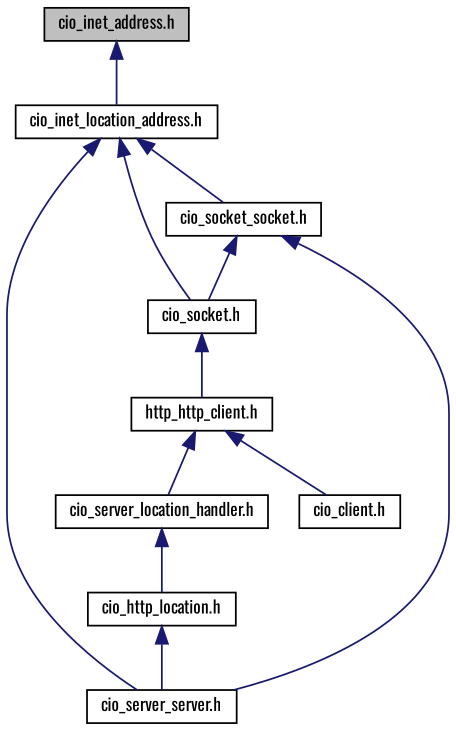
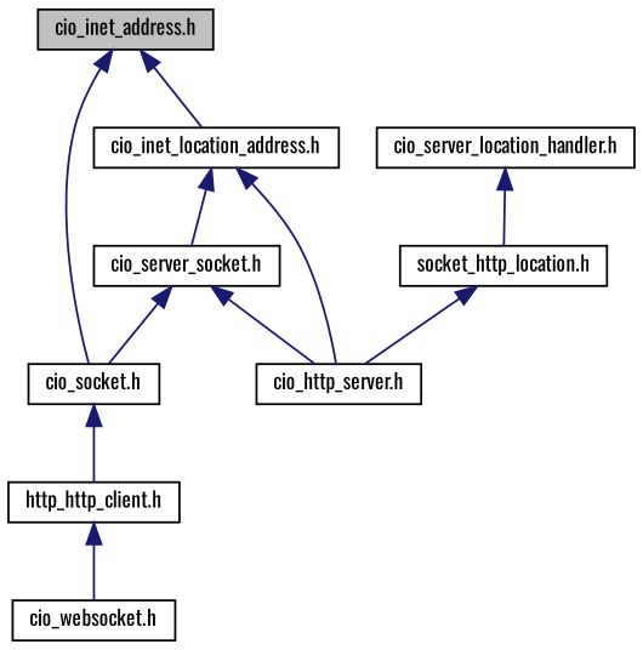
  digraph {
    fontname=Oswald
    node [color=black fillcolor=white fontname=Oswald fontsize=10 shape=record style=filled]
    edge [color=midnightblue dir=back fontname=Oswald fontsize=10 labelfontname=Helvetica labelfontsize=10 style=solid]
    n1 [fillcolor=grey75 fontcolor=black height=0.2 label="cio_inet_address.h" width=0.4]
    n2 [height=0.2 label="cio_inet_location_address.h" width=0.4]
    n3 [height=0.2 label="cio_socket.h" width=0.4]
-   n4 [height=0.2 label="cio_server_server.h" width=0.4]
-   n5 [height=0.2 label="cio_socket_socket.h" width=0.4]
+   n4 [height=0.2 label="cio_http_server.h" width=0.4]
+   n5 [height=0.2 label="cio_server_socket.h" width=0.4]
    n6 [height=0.2 label="http_http_client.h" width=0.4]
    n7 [height=0.2 label="cio_server_location_handler.h" width=0.4]
-   n8 [height=0.2 label="cio_client.h" width=0.4]
-   n9 [height=0.2 label="cio_http_location.h" width=0.4]
+   n8 [height=0.2 label="cio_websocket.h" width=0.4]
+   n9 [height=0.2 label="socket_http_location.h" width=0.4]
    n1 -> n2
-   n2 -> n3
+   n1 -> n3
    n2 -> n4
    n2 -> n5
    n3 -> n6
    n5 -> n3
    n5 -> n4
-   n6 -> n7
    n6 -> n8
    n7 -> n9
    n9 -> n4
  }
